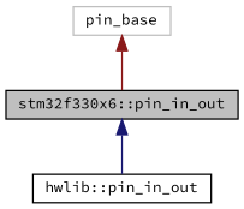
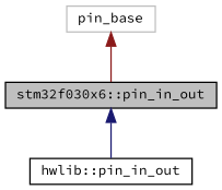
  digraph {
    fontname="Source Code Pro"
    node [color=black fillcolor=white fontname="Source Code Pro" fontsize=10 shape=record style=filled]
    edge [dir=back fontname="Source Code Pro" fontsize=10 labelfontname=Helvetica labelfontsize=10 style=solid]
-   n1 [fillcolor=grey75 fontcolor=black height=0.2 label="stm32f330x6::pin_in_out" width=0.4]
+   n1 [fillcolor=grey75 fontcolor=black height=0.2 label="stm32f030x6::pin_in_out" width=0.4]
    n2 [height=0.2 label="hwlib::pin_in_out" width=0.4]
    n3 [color=grey75 height=0.2 label=pin_base width=0.4]
    n1 -> n2 [color=midnightblue]
    n3 -> n1 [color=firebrick4]
  }
